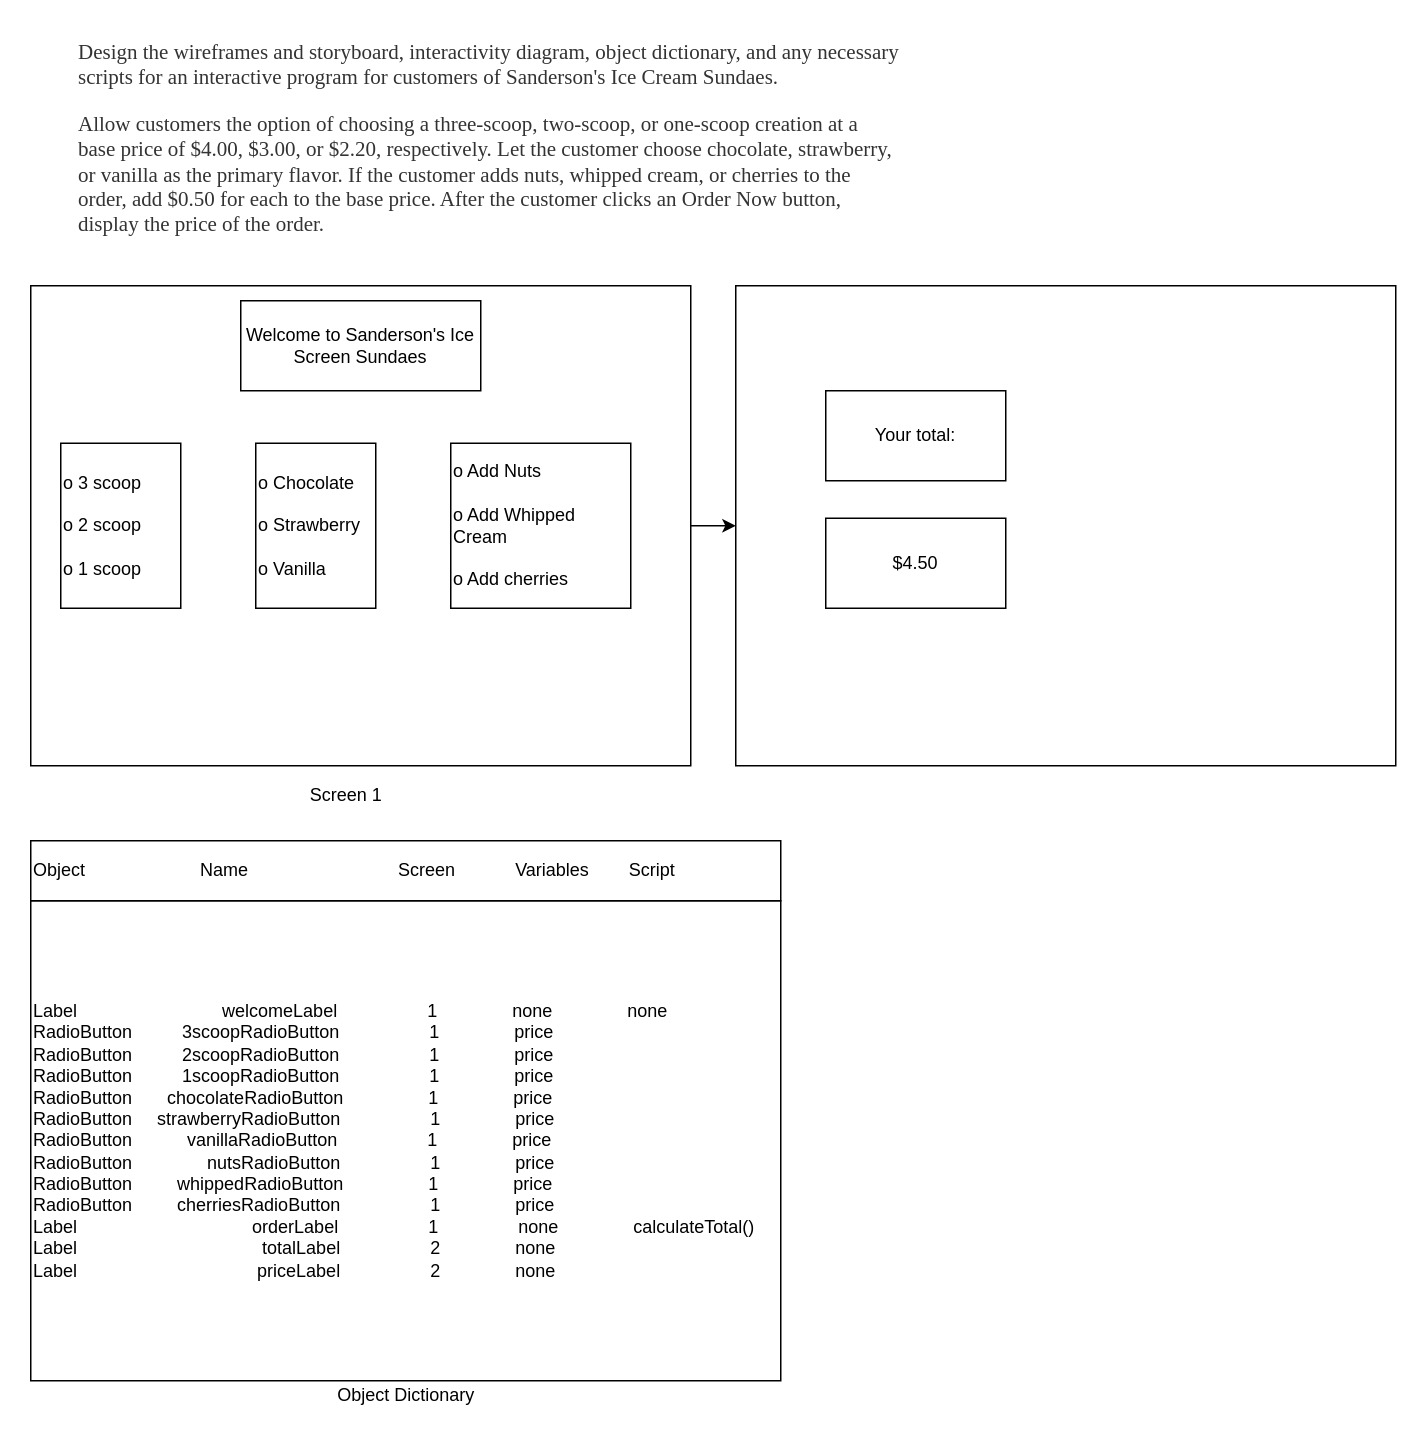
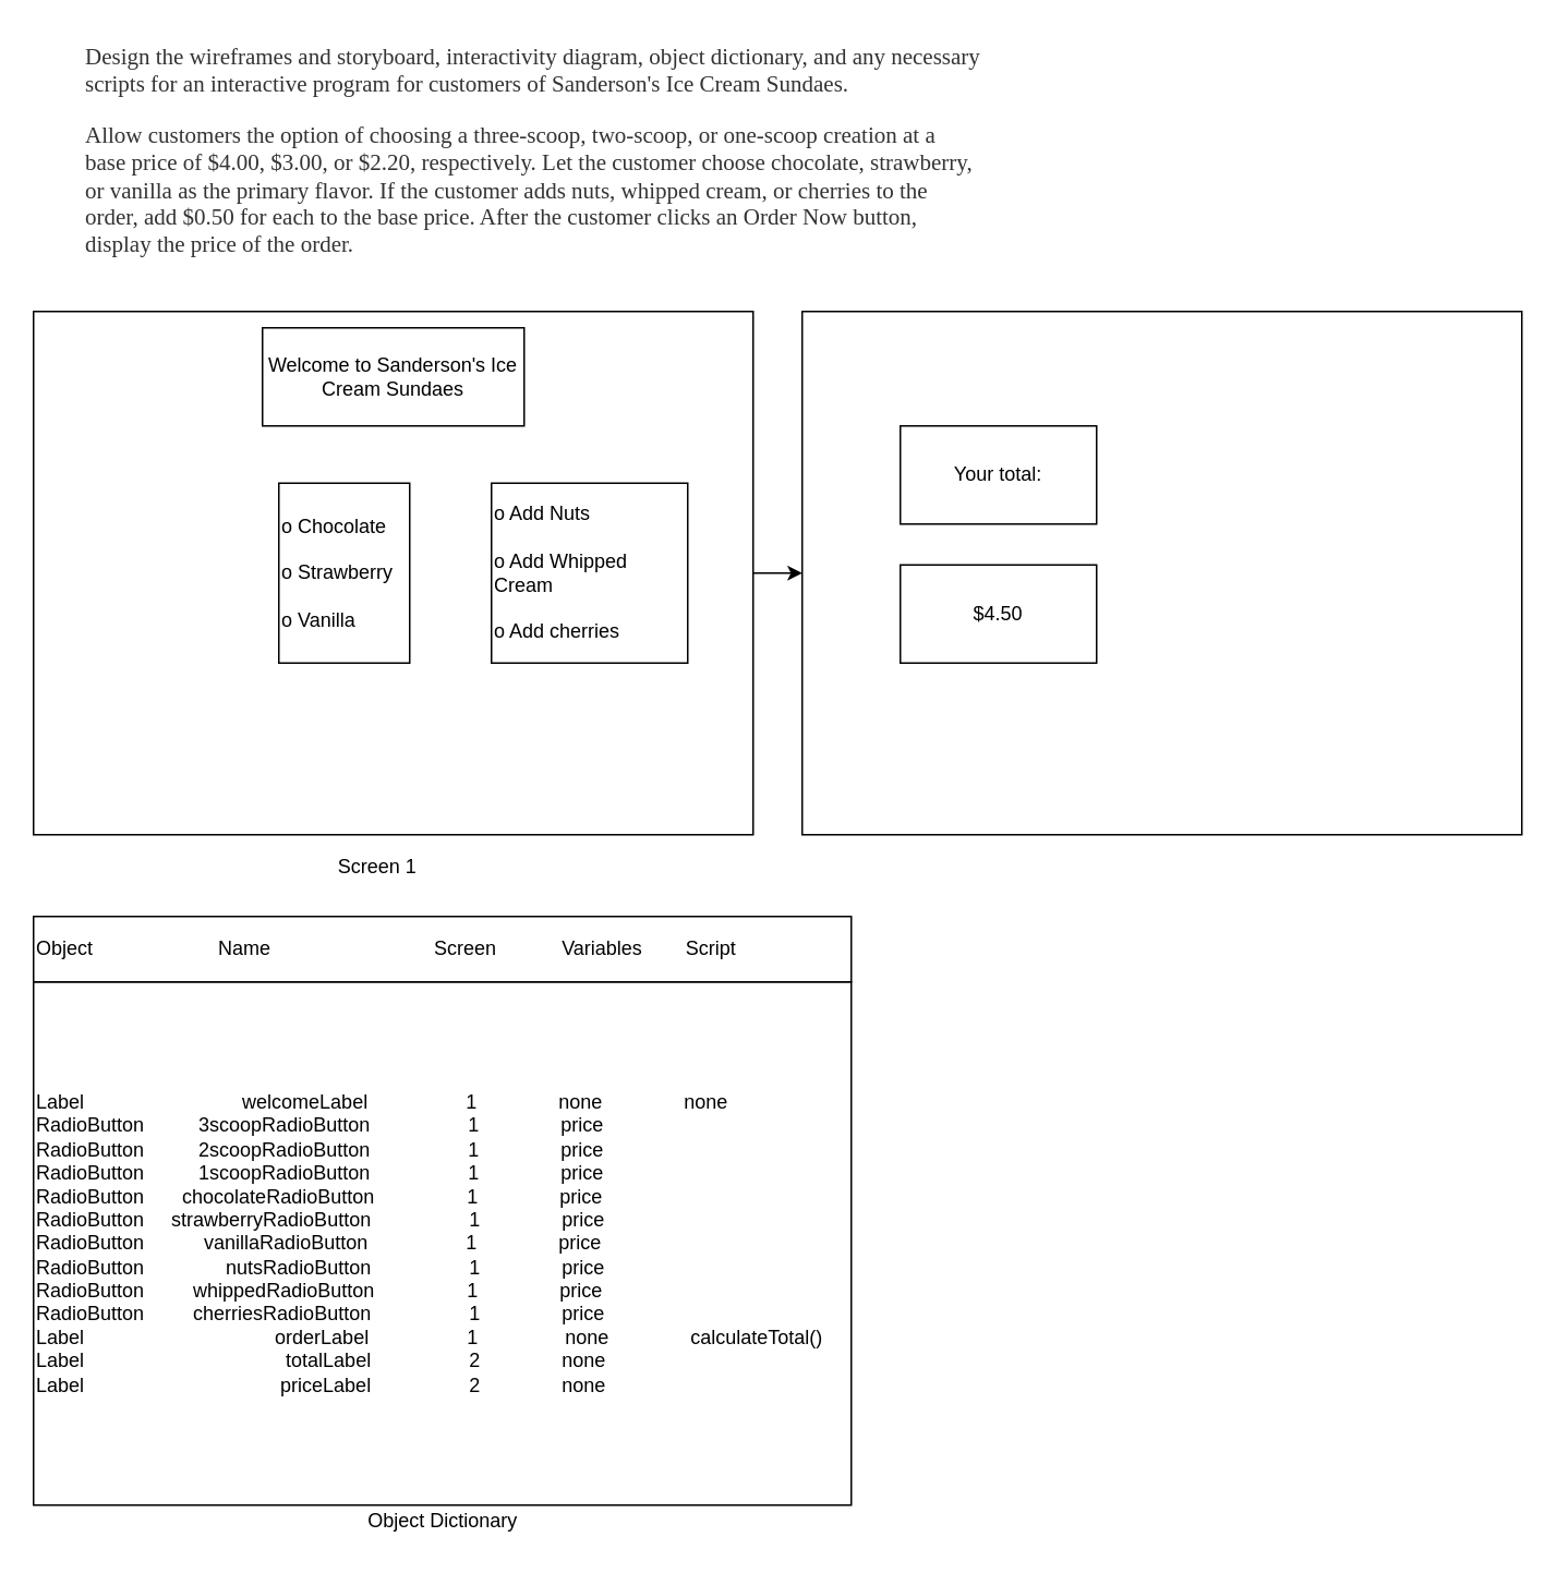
  <mxCell id="0" />
  <mxCell id="1" parent="0" />
  <mxCell id="2" value="&lt;span style=&quot;color: rgb(51, 51, 51); font-family: georgia, times, &amp;quot;times new roman&amp;quot;, serif; font-size: 14px; font-style: normal; font-weight: 400; letter-spacing: normal; text-indent: 0px; text-transform: none; word-spacing: 0px; background-color: rgb(255, 255, 255); display: inline; float: none;&quot;&gt;Design the wireframes and storyboard, interactivity diagram, object dictionary, and any necessary scripts for an interactive program for customers of Sanderson's Ice Cream Sundaes.&lt;/span&gt;&lt;br style=&quot;color: rgb(51, 51, 51); font-family: georgia, times, &amp;quot;times new roman&amp;quot;, serif; font-size: 14px; font-style: normal; font-weight: 400; letter-spacing: normal; text-indent: 0px; text-transform: none; word-spacing: 0px; background-color: rgb(255, 255, 255);&quot;&gt;&lt;br style=&quot;color: rgb(51, 51, 51); font-family: georgia, times, &amp;quot;times new roman&amp;quot;, serif; font-size: 14px; font-style: normal; font-weight: 400; letter-spacing: normal; text-indent: 0px; text-transform: none; word-spacing: 0px; background-color: rgb(255, 255, 255);&quot;&gt;&lt;span style=&quot;color: rgb(51, 51, 51); font-family: georgia, times, &amp;quot;times new roman&amp;quot;, serif; font-size: 14px; font-style: normal; font-weight: 400; letter-spacing: normal; text-indent: 0px; text-transform: none; word-spacing: 0px; background-color: rgb(255, 255, 255); display: inline; float: none;&quot;&gt;Allow customers the option of choosing a three-scoop, two-scoop, or one-scoop creation at a base price of $4.00, $3.00, or $2.20, respectively. Let the customer choose chocolate, strawberry, or vanilla as the primary flavor. If the customer adds nuts, whipped cream, or cherries to the order, add $0.50 for each to the base price. After the customer clicks an Order Now button, display the price of the order.&lt;/span&gt;&lt;br style=&quot;color: rgb(51, 51, 51); font-family: georgia, times, &amp;quot;times new roman&amp;quot;, serif; font-size: 14px; font-style: normal; font-weight: 400; letter-spacing: normal; text-indent: 0px; text-transform: none; word-spacing: 0px; background-color: rgb(255, 255, 255);&quot;&gt;" style="text;whiteSpace=wrap;html=1;" parent="1" vertex="1"><mxGeometry x="50" y="20" width="550" height="150" as="geometry" /></mxCell>
  <mxCell id="3" style="edgeStyle=none;html=1;entryX=0;entryY=0.5;entryDx=0;entryDy=0;" edge="1" parent="1" source="4" target="5"><mxGeometry relative="1" as="geometry" /></mxCell>
  <mxCell id="4" value="" style="whiteSpace=wrap;html=1;" vertex="1" parent="1"><mxGeometry x="20" y="190" width="440" height="320" as="geometry" /></mxCell>
  <mxCell id="5" value="" style="whiteSpace=wrap;html=1;" vertex="1" parent="1"><mxGeometry x="490" y="190" width="440" height="320" as="geometry" /></mxCell>
  <mxCell id="6" value="Screen 1" style="text;html=1;align=center;verticalAlign=middle;resizable=0;points=[];autosize=1;strokeColor=none;fillColor=none;" vertex="1" parent="1"><mxGeometry x="200" y="520" width="60" height="20" as="geometry" /></mxCell>
  <mxCell id="7" value="Label&amp;nbsp; &amp;nbsp; &amp;nbsp; &amp;nbsp; &amp;nbsp; &amp;nbsp; &amp;nbsp; &amp;nbsp; &amp;nbsp; &amp;nbsp; &amp;nbsp; &amp;nbsp; &amp;nbsp; &amp;nbsp; &amp;nbsp;welcomeLabel&amp;nbsp; &amp;nbsp; &amp;nbsp; &amp;nbsp; &amp;nbsp; &amp;nbsp; &amp;nbsp; &amp;nbsp; &amp;nbsp; 1&amp;nbsp; &amp;nbsp; &amp;nbsp; &amp;nbsp; &amp;nbsp; &amp;nbsp; &amp;nbsp; &amp;nbsp;none&amp;nbsp; &amp;nbsp; &amp;nbsp; &amp;nbsp; &amp;nbsp; &amp;nbsp; &amp;nbsp; &amp;nbsp;none&lt;br&gt;RadioButton&amp;nbsp; &amp;nbsp; &amp;nbsp; &amp;nbsp; &amp;nbsp; 3scoopRadioButton&amp;nbsp; &amp;nbsp; &amp;nbsp; &amp;nbsp; &amp;nbsp; &amp;nbsp; &amp;nbsp; &amp;nbsp; &amp;nbsp; 1&amp;nbsp; &amp;nbsp; &amp;nbsp; &amp;nbsp; &amp;nbsp; &amp;nbsp; &amp;nbsp; &amp;nbsp;price&lt;br&gt;RadioButton&amp;nbsp; &amp;nbsp; &amp;nbsp; &amp;nbsp; &amp;nbsp; 2scoopRadioButton&amp;nbsp; &amp;nbsp; &amp;nbsp; &amp;nbsp; &amp;nbsp; &amp;nbsp; &amp;nbsp; &amp;nbsp; &amp;nbsp; 1&amp;nbsp; &amp;nbsp; &amp;nbsp; &amp;nbsp; &amp;nbsp; &amp;nbsp; &amp;nbsp; &amp;nbsp;price&lt;br&gt;RadioButton&amp;nbsp; &amp;nbsp; &amp;nbsp; &amp;nbsp; &amp;nbsp; 1scoopRadioButton&amp;nbsp; &amp;nbsp; &amp;nbsp; &amp;nbsp; &amp;nbsp; &amp;nbsp; &amp;nbsp; &amp;nbsp; &amp;nbsp; 1&amp;nbsp; &amp;nbsp; &amp;nbsp; &amp;nbsp; &amp;nbsp; &amp;nbsp; &amp;nbsp; &amp;nbsp;price&lt;br&gt;RadioButton&amp;nbsp; &amp;nbsp; &amp;nbsp; &amp;nbsp;chocolateRadioButton&amp;nbsp; &amp;nbsp; &amp;nbsp; &amp;nbsp; &amp;nbsp; &amp;nbsp; &amp;nbsp; &amp;nbsp; &amp;nbsp;1&amp;nbsp; &amp;nbsp; &amp;nbsp; &amp;nbsp; &amp;nbsp; &amp;nbsp; &amp;nbsp; &amp;nbsp;price&lt;br&gt;RadioButton&amp;nbsp; &amp;nbsp; &amp;nbsp;strawberryRadioButton&amp;nbsp; &amp;nbsp; &amp;nbsp; &amp;nbsp; &amp;nbsp; &amp;nbsp; &amp;nbsp; &amp;nbsp; &amp;nbsp; 1&amp;nbsp; &amp;nbsp; &amp;nbsp; &amp;nbsp; &amp;nbsp; &amp;nbsp; &amp;nbsp; &amp;nbsp;price&lt;br&gt;RadioButton&amp;nbsp; &amp;nbsp; &amp;nbsp; &amp;nbsp; &amp;nbsp; &amp;nbsp;vanillaRadioButton&amp;nbsp; &amp;nbsp; &amp;nbsp; &amp;nbsp; &amp;nbsp; &amp;nbsp; &amp;nbsp; &amp;nbsp; &amp;nbsp; 1&amp;nbsp; &amp;nbsp; &amp;nbsp; &amp;nbsp; &amp;nbsp; &amp;nbsp; &amp;nbsp; &amp;nbsp;price&lt;br&gt;RadioButton&amp;nbsp; &amp;nbsp; &amp;nbsp; &amp;nbsp; &amp;nbsp; &amp;nbsp; &amp;nbsp; &amp;nbsp;nutsRadioButton&amp;nbsp; &amp;nbsp; &amp;nbsp; &amp;nbsp; &amp;nbsp; &amp;nbsp; &amp;nbsp; &amp;nbsp; &amp;nbsp; 1&amp;nbsp; &amp;nbsp; &amp;nbsp; &amp;nbsp; &amp;nbsp; &amp;nbsp; &amp;nbsp; &amp;nbsp;price&lt;br&gt;RadioButton&amp;nbsp; &amp;nbsp; &amp;nbsp; &amp;nbsp; &amp;nbsp;whippedRadioButton&amp;nbsp; &amp;nbsp; &amp;nbsp; &amp;nbsp; &amp;nbsp; &amp;nbsp; &amp;nbsp; &amp;nbsp; &amp;nbsp;1&amp;nbsp; &amp;nbsp; &amp;nbsp; &amp;nbsp; &amp;nbsp; &amp;nbsp; &amp;nbsp; &amp;nbsp;price&lt;br&gt;RadioButton&amp;nbsp; &amp;nbsp; &amp;nbsp; &amp;nbsp; &amp;nbsp;cherriesRadioButton&amp;nbsp; &amp;nbsp; &amp;nbsp; &amp;nbsp; &amp;nbsp; &amp;nbsp; &amp;nbsp; &amp;nbsp; &amp;nbsp; 1&amp;nbsp; &amp;nbsp; &amp;nbsp; &amp;nbsp; &amp;nbsp; &amp;nbsp; &amp;nbsp; &amp;nbsp;price&lt;br&gt;Label&amp;nbsp; &amp;nbsp; &amp;nbsp; &amp;nbsp; &amp;nbsp; &amp;nbsp; &amp;nbsp; &amp;nbsp; &amp;nbsp; &amp;nbsp; &amp;nbsp; &amp;nbsp; &amp;nbsp; &amp;nbsp; &amp;nbsp; &amp;nbsp; &amp;nbsp; &amp;nbsp;orderLabel&amp;nbsp; &amp;nbsp; &amp;nbsp; &amp;nbsp; &amp;nbsp; &amp;nbsp; &amp;nbsp; &amp;nbsp; &amp;nbsp; 1&amp;nbsp; &amp;nbsp; &amp;nbsp; &amp;nbsp; &amp;nbsp; &amp;nbsp; &amp;nbsp; &amp;nbsp; none&amp;nbsp; &amp;nbsp; &amp;nbsp; &amp;nbsp; &amp;nbsp; &amp;nbsp; &amp;nbsp; &amp;nbsp;calculateTotal()&lt;br&gt;Label&amp;nbsp; &amp;nbsp; &amp;nbsp; &amp;nbsp; &amp;nbsp; &amp;nbsp; &amp;nbsp; &amp;nbsp; &amp;nbsp; &amp;nbsp; &amp;nbsp; &amp;nbsp; &amp;nbsp; &amp;nbsp; &amp;nbsp; &amp;nbsp; &amp;nbsp; &amp;nbsp; &amp;nbsp;totalLabel&amp;nbsp; &amp;nbsp; &amp;nbsp; &amp;nbsp; &amp;nbsp; &amp;nbsp; &amp;nbsp; &amp;nbsp; &amp;nbsp; 2&amp;nbsp; &amp;nbsp; &amp;nbsp; &amp;nbsp; &amp;nbsp; &amp;nbsp; &amp;nbsp; &amp;nbsp;none&lt;br&gt;Label&amp;nbsp; &amp;nbsp; &amp;nbsp; &amp;nbsp; &amp;nbsp; &amp;nbsp; &amp;nbsp; &amp;nbsp; &amp;nbsp; &amp;nbsp; &amp;nbsp; &amp;nbsp; &amp;nbsp; &amp;nbsp; &amp;nbsp; &amp;nbsp; &amp;nbsp; &amp;nbsp; priceLabel&amp;nbsp; &amp;nbsp; &amp;nbsp; &amp;nbsp; &amp;nbsp; &amp;nbsp; &amp;nbsp; &amp;nbsp; &amp;nbsp; 2&amp;nbsp; &amp;nbsp; &amp;nbsp; &amp;nbsp; &amp;nbsp; &amp;nbsp; &amp;nbsp; &amp;nbsp;none" style="whiteSpace=wrap;html=1;align=left;" vertex="1" parent="1"><mxGeometry x="20" y="600" width="500" height="320" as="geometry" /></mxCell>
  <mxCell id="8" value="Object&amp;nbsp; &amp;nbsp; &amp;nbsp; &amp;nbsp; &amp;nbsp; &amp;nbsp; &amp;nbsp; &amp;nbsp; &amp;nbsp; &amp;nbsp; &amp;nbsp; &amp;nbsp;Name&amp;nbsp; &amp;nbsp; &amp;nbsp; &amp;nbsp; &amp;nbsp; &amp;nbsp; &amp;nbsp; &amp;nbsp; &amp;nbsp; &amp;nbsp; &amp;nbsp; &amp;nbsp; &amp;nbsp; &amp;nbsp; &amp;nbsp; Screen&amp;nbsp; &amp;nbsp; &amp;nbsp; &amp;nbsp; &amp;nbsp; &amp;nbsp; Variables&amp;nbsp; &amp;nbsp; &amp;nbsp; &amp;nbsp; Script" style="whiteSpace=wrap;html=1;align=left;" vertex="1" parent="1"><mxGeometry x="20" y="560" width="500" height="40" as="geometry" /></mxCell>
- <mxCell id="9" value="o 3 scoop&lt;br&gt;&lt;br&gt;o 2 scoop&amp;nbsp;&lt;br&gt;&lt;br&gt;o 1 scoop" style="whiteSpace=wrap;html=1;align=left;" vertex="1" parent="1"><mxGeometry x="40" y="295" width="80" height="110" as="geometry" /></mxCell>
  <mxCell id="10" value="o Chocolate&lt;br&gt;&lt;br&gt;o Strawberry&amp;nbsp;&lt;br&gt;&lt;br&gt;o Vanilla" style="whiteSpace=wrap;html=1;align=left;" vertex="1" parent="1"><mxGeometry x="170" y="295" width="80" height="110" as="geometry" /></mxCell>
- <mxCell id="11" value="Welcome to Sanderson's Ice Screen Sundaes" style="whiteSpace=wrap;html=1;" vertex="1" parent="1"><mxGeometry x="160" y="200" width="160" height="60" as="geometry" /></mxCell>
+ <mxCell id="11" value="Welcome to Sanderson's Ice Cream Sundaes" style="whiteSpace=wrap;html=1;" vertex="1" parent="1"><mxGeometry x="160" y="200" width="160" height="60" as="geometry" /></mxCell>
  <mxCell id="12" value="o Add Nuts&lt;br&gt;&lt;br&gt;o Add Whipped Cream&amp;nbsp;&lt;br&gt;&lt;br&gt;o Add cherries" style="whiteSpace=wrap;html=1;align=left;" vertex="1" parent="1"><mxGeometry x="300" y="295" width="120" height="110" as="geometry" /></mxCell>
  <mxCell id="13" value="Your total:&lt;span style=&quot;color: rgba(0 , 0 , 0 , 0) ; font-family: monospace ; font-size: 0px&quot;&gt;%3CmxGraphModel%3E%3Croot%3E%3CmxCell%20id%3D%220%22%2F%3E%3CmxCell%20id%3D%221%22%20parent%3D%220%22%2F%3E%3CmxCell%20id%3D%222%22%20value%3D%22o%20Chocolate%26lt%3Bbr%26gt%3B%26lt%3Bbr%26gt%3Bo%20Strawberry%26amp%3Bnbsp%3B%26lt%3Bbr%26gt%3B%26lt%3Bbr%26gt%3Bo%20Vanilla%22%20style%3D%22whiteSpace%3Dwrap%3Bhtml%3D1%3Balign%3Dleft%3B%22%20vertex%3D%221%22%20parent%3D%221%22%3E%3CmxGeometry%20x%3D%22100%22%20y%3D%22315%22%20width%3D%2280%22%20height%3D%22110%22%20as%3D%22geometry%22%2F%3E%3C%2FmxCell%3E%3C%2Froot%3E%3C%2FmxGraphModel%3E&lt;/span&gt;&lt;span style=&quot;color: rgba(0 , 0 , 0 , 0) ; font-family: monospace ; font-size: 0px&quot;&gt;%3CmxGraphModel%3E%3Croot%3E%3CmxCell%20id%3D%220%22%2F%3E%3CmxCell%20id%3D%221%22%20parent%3D%220%22%2F%3E%3CmxCell%20id%3D%222%22%20value%3D%22o%20Chocolate%26lt%3Bbr%26gt%3B%26lt%3Bbr%26gt%3Bo%20Strawberry%26amp%3Bnbsp%3B%26lt%3Bbr%26gt%3B%26lt%3Bbr%26gt%3Bo%20Vanilla%22%20style%3D%22whiteSpace%3Dwrap%3Bhtml%3D1%3Balign%3Dleft%3B%22%20vertex%3D%221%22%20parent%3D%221%22%3E%3CmxGeometry%20x%3D%22100%22%20y%3D%22315%22%20width%3D%2280%22%20height%3D%22110%22%20as%3D%22geometry%22%2F%3E%3C%2FmxCell%3E%3C%2Froot%3E%3C%2FmxGraphModel%3E&lt;/span&gt;" style="whiteSpace=wrap;html=1;" vertex="1" parent="1"><mxGeometry x="550" y="260" width="120" height="60" as="geometry" /></mxCell>
  <mxCell id="14" value="$4.50" style="whiteSpace=wrap;html=1;" vertex="1" parent="1"><mxGeometry x="550" y="345" width="120" height="60" as="geometry" /></mxCell>
  <mxCell id="15" value="Object Dictionary" style="text;html=1;align=center;verticalAlign=middle;resizable=0;points=[];autosize=1;strokeColor=none;fillColor=none;" vertex="1" parent="1"><mxGeometry x="215" y="920" width="110" height="20" as="geometry" /></mxCell>
